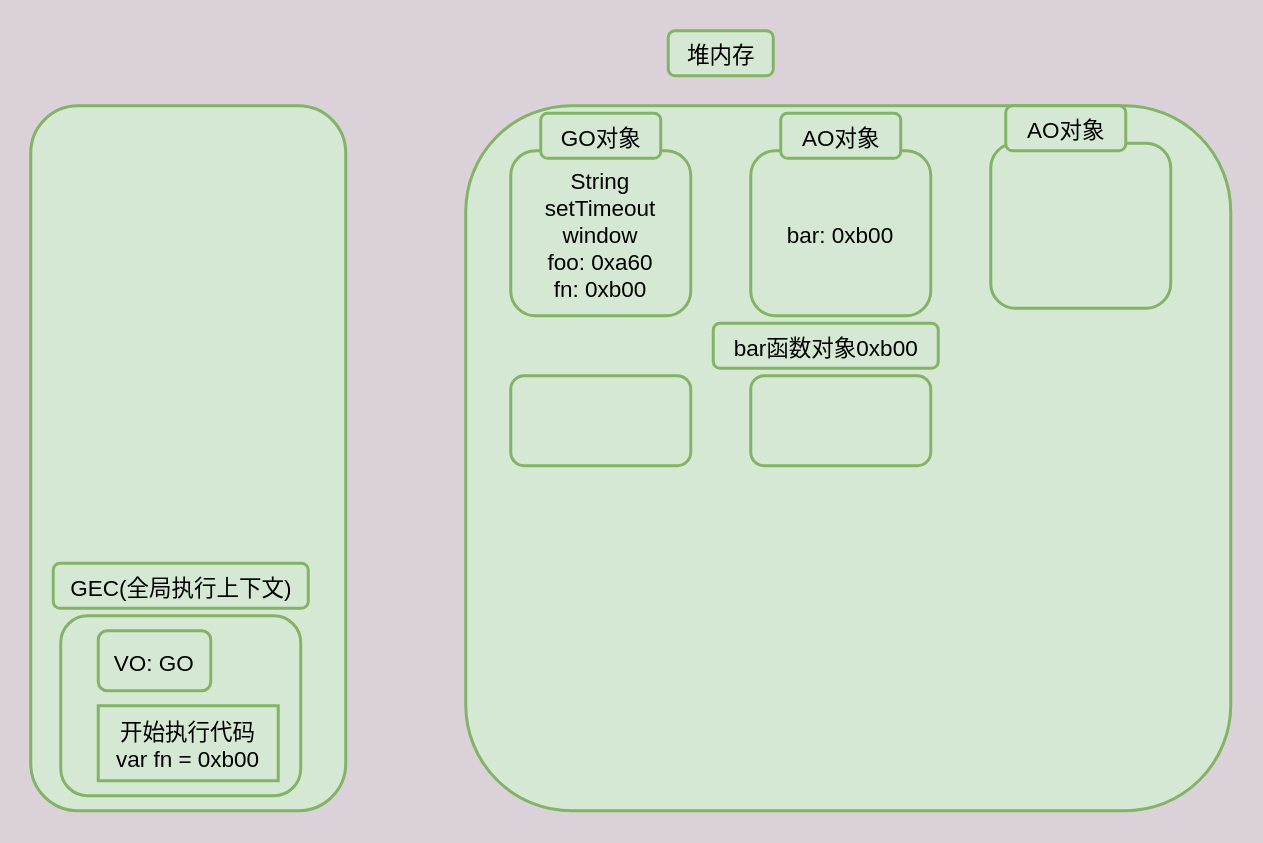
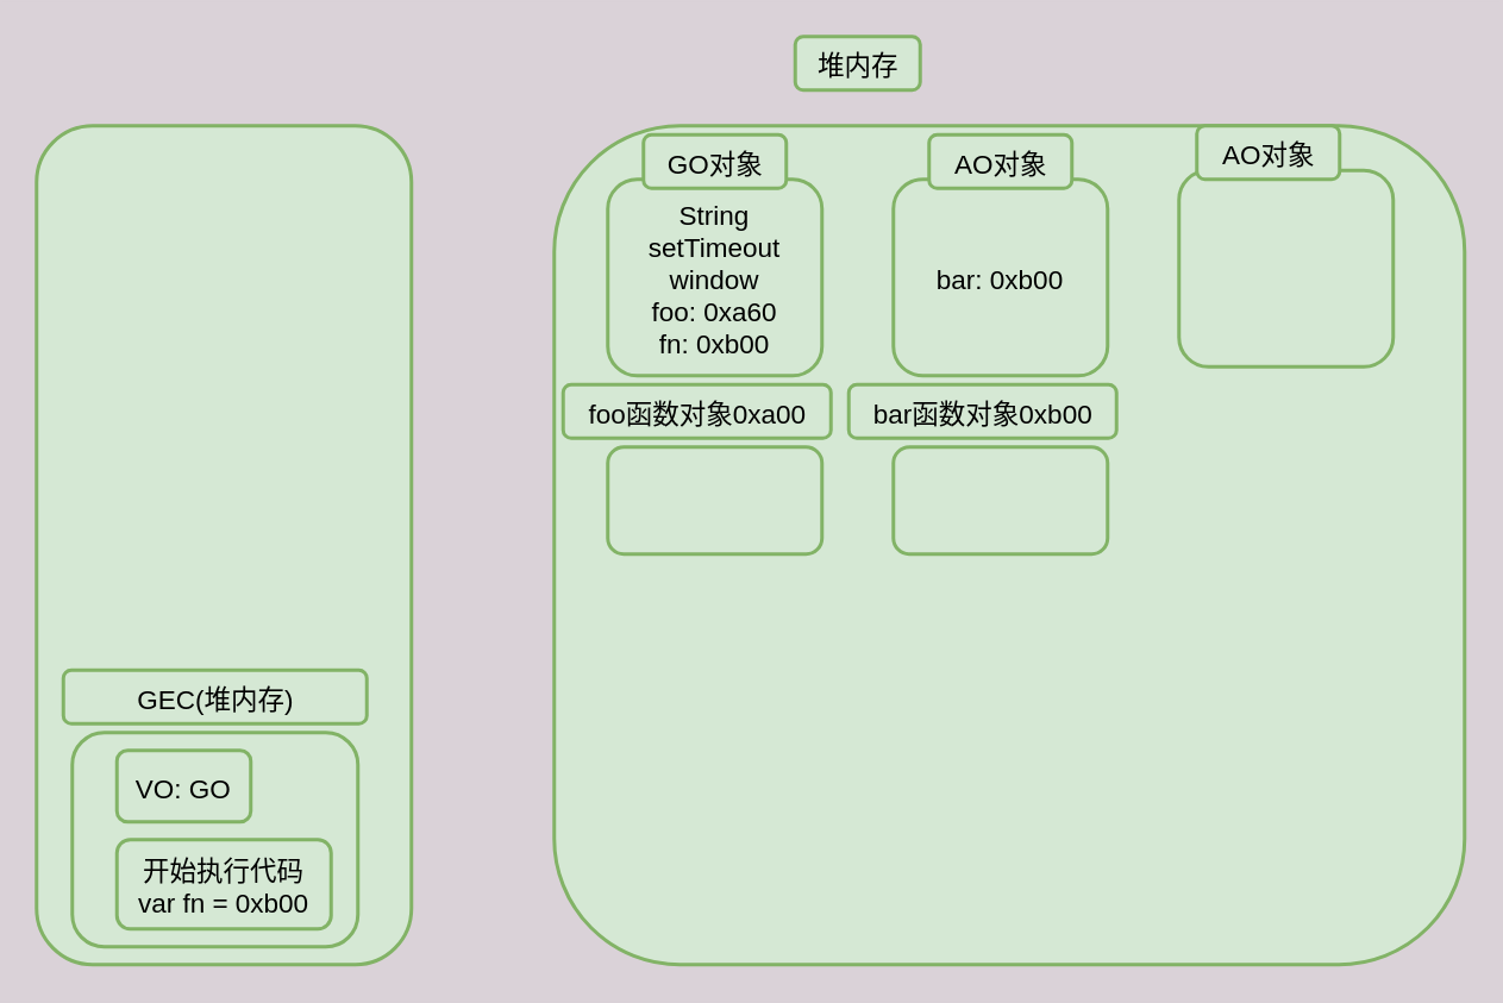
  <mxCell id="0" />
  <mxCell id="1" parent="0" />
  <mxCell id="2" value="" style="rounded=1;whiteSpace=wrap;html=1;fillColor=#d5e8d4;strokeColor=#82b366;fontSize=15;fontStyle=0;labelBackgroundColor=none;verticalAlign=middle;align=center;gradientColor=none;strokeWidth=2;spacing=2;spacingTop=2;" parent="1" vertex="1"><mxGeometry x="20" y="70" width="210" height="470" as="geometry" /></mxCell>
  <mxCell id="3" value="" style="rounded=1;whiteSpace=wrap;html=1;fillColor=#d5e8d4;strokeColor=#82b366;fontSize=15;fontStyle=0;labelBackgroundColor=none;verticalAlign=middle;align=center;gradientColor=none;strokeWidth=2;spacing=2;spacingTop=2;" parent="1" vertex="1"><mxGeometry x="310" y="70" width="510" height="470" as="geometry" /></mxCell>
  <mxCell id="4" value="堆内存" style="text;html=1;align=center;verticalAlign=middle;resizable=0;points=[];autosize=1;strokeColor=#82b366;rounded=1;fontSize=15;fontStyle=0;labelBackgroundColor=none;fillColor=#d5e8d4;gradientColor=none;strokeWidth=2;spacing=2;spacingTop=2;" parent="1" vertex="1"><mxGeometry x="445" y="20" width="70" height="30" as="geometry" /></mxCell>
  <mxCell id="5" value="String&lt;br style=&quot;font-size: 15px;&quot;&gt;setTimeout&lt;br style=&quot;font-size: 15px;&quot;&gt;window&lt;br style=&quot;font-size: 15px;&quot;&gt;foo: 0xa60&lt;br style=&quot;font-size: 15px;&quot;&gt;fn: 0xb00" style="rounded=1;whiteSpace=wrap;html=1;align=center;fillColor=#d5e8d4;strokeColor=#82b366;fontSize=15;fontStyle=0;labelBackgroundColor=none;verticalAlign=middle;gradientColor=none;strokeWidth=2;spacing=2;spacingTop=2;" parent="1" vertex="1"><mxGeometry x="340" y="100" width="120" height="110" as="geometry" /></mxCell>
  <mxCell id="6" value="GO对象" style="text;html=1;align=center;verticalAlign=middle;resizable=0;points=[];autosize=1;strokeColor=#82b366;rounded=1;fontSize=15;fontStyle=0;labelBackgroundColor=none;fillColor=#d5e8d4;gradientColor=none;strokeWidth=2;spacing=2;spacingTop=2;" parent="1" vertex="1"><mxGeometry x="360" y="75" width="80" height="30" as="geometry" /></mxCell>
  <mxCell id="7" value="" style="rounded=1;whiteSpace=wrap;html=1;align=center;fillColor=#d5e8d4;strokeColor=#82b366;fontSize=15;fontStyle=0;labelBackgroundColor=none;verticalAlign=middle;gradientColor=none;strokeWidth=2;spacing=2;spacingTop=2;" parent="1" vertex="1"><mxGeometry x="40" y="410" width="160" height="120" as="geometry" /></mxCell>
- <mxCell id="8" value="GEC(全局执行上下文)" style="text;html=1;align=center;verticalAlign=middle;resizable=0;points=[];autosize=1;strokeColor=#82b366;rounded=1;fontSize=15;fontStyle=0;labelBackgroundColor=none;fillColor=#d5e8d4;gradientColor=none;strokeWidth=2;spacing=2;spacingTop=2;" parent="1" vertex="1"><mxGeometry x="35" y="375" width="170" height="30" as="geometry" /></mxCell>
+ <mxCell id="8" value="GEC(堆内存)" style="text;html=1;align=center;verticalAlign=middle;resizable=0;points=[];autosize=1;strokeColor=#82b366;rounded=1;fontSize=15;fontStyle=0;labelBackgroundColor=none;fillColor=#d5e8d4;gradientColor=none;strokeWidth=2;spacing=2;spacingTop=2;" parent="1" vertex="1"><mxGeometry x="35" y="375" width="170" height="30" as="geometry" /></mxCell>
  <mxCell id="9" value="" style="rounded=1;whiteSpace=wrap;html=1;align=center;fillColor=#d5e8d4;strokeColor=#82b366;fontSize=15;fontStyle=0;labelBackgroundColor=none;verticalAlign=middle;gradientColor=none;strokeWidth=2;spacing=2;spacingTop=2;" parent="1" vertex="1"><mxGeometry x="500" y="250" width="120" height="60" as="geometry" /></mxCell>
  <mxCell id="10" value="bar函数对象0xb00" style="text;html=1;align=center;verticalAlign=middle;resizable=0;points=[];autosize=1;strokeColor=#82b366;rounded=1;fontSize=15;fontStyle=0;labelBackgroundColor=none;fillColor=#d5e8d4;gradientColor=none;strokeWidth=2;spacing=2;spacingTop=2;" parent="1" vertex="1"><mxGeometry x="475" y="215" width="150" height="30" as="geometry" /></mxCell>
  <mxCell id="11" value="VO: GO" style="rounded=1;whiteSpace=wrap;html=1;align=center;fillColor=#d5e8d4;strokeColor=#82b366;fontSize=15;fontStyle=0;labelBackgroundColor=none;verticalAlign=middle;gradientColor=none;strokeWidth=2;spacing=2;spacingTop=2;" parent="1" vertex="1"><mxGeometry x="65" y="420" width="75" height="40" as="geometry" /></mxCell>
- <mxCell id="12" value="开始执行代码&lt;br style=&quot;font-size: 15px;&quot;&gt;var fn = 0xb00" style="whiteSpace=wrap;html=1;align=center;fillColor=#d5e8d4;strokeColor=#82b366;fontSize=15;fontStyle=0;labelBackgroundColor=none;verticalAlign=middle;gradientColor=none;strokeWidth=2;spacing=2;spacingTop=2;rounded=0;" parent="1" vertex="1"><mxGeometry x="65" y="470" width="120" height="50" as="geometry" /></mxCell>
+ <mxCell id="12" value="开始执行代码&lt;br style=&quot;font-size: 15px;&quot;&gt;var fn = 0xb00" style="rounded=1;whiteSpace=wrap;html=1;align=center;fillColor=#d5e8d4;strokeColor=#82b366;fontSize=15;fontStyle=0;labelBackgroundColor=none;verticalAlign=middle;gradientColor=none;strokeWidth=2;spacing=2;spacingTop=2;" parent="1" vertex="1"><mxGeometry x="65" y="470" width="120" height="50" as="geometry" /></mxCell>
  <mxCell id="13" value="bar: 0xb00" style="rounded=1;whiteSpace=wrap;html=1;align=center;fillColor=#d5e8d4;strokeColor=#82b366;fontSize=15;fontStyle=0;labelBackgroundColor=none;verticalAlign=middle;gradientColor=none;strokeWidth=2;spacing=2;spacingTop=2;" parent="1" vertex="1"><mxGeometry x="500" y="100" width="120" height="110" as="geometry" /></mxCell>
  <mxCell id="14" value="AO对象" style="text;html=1;align=center;verticalAlign=middle;resizable=0;points=[];autosize=1;strokeColor=#82b366;rounded=1;fontSize=15;fontStyle=0;labelBackgroundColor=none;fillColor=#d5e8d4;gradientColor=none;strokeWidth=2;spacing=2;spacingTop=2;" parent="1" vertex="1"><mxGeometry x="520" y="75" width="80" height="30" as="geometry" /></mxCell>
  <mxCell id="15" value="" style="rounded=1;whiteSpace=wrap;html=1;align=center;fillColor=#d5e8d4;strokeColor=#82b366;fontSize=15;fontStyle=0;labelBackgroundColor=none;verticalAlign=middle;gradientColor=none;strokeWidth=2;spacing=2;spacingTop=2;" parent="1" vertex="1"><mxGeometry x="340" y="250" width="120" height="60" as="geometry" /></mxCell>
+ <mxCell id="16" value="foo函数对象0xa00" style="text;html=1;align=center;verticalAlign=middle;resizable=0;points=[];autosize=1;strokeColor=#82b366;rounded=1;fontSize=15;fontStyle=0;labelBackgroundColor=none;fillColor=#d5e8d4;gradientColor=none;strokeWidth=2;spacing=2;spacingTop=2;" parent="1" vertex="1"><mxGeometry x="315" y="215" width="150" height="30" as="geometry" /></mxCell>
  <mxCell id="17" value="" style="rounded=1;whiteSpace=wrap;html=1;align=center;fillColor=#d5e8d4;strokeColor=#82b366;fontSize=15;fontStyle=0;labelBackgroundColor=none;verticalAlign=middle;gradientColor=none;strokeWidth=2;spacing=2;spacingTop=2;" parent="1" vertex="1"><mxGeometry x="660" y="95" width="120" height="110" as="geometry" /></mxCell>
  <mxCell id="18" value="AO对象" style="text;html=1;align=center;verticalAlign=middle;resizable=0;points=[];autosize=1;strokeColor=#82b366;rounded=1;fontSize=15;fontStyle=0;labelBackgroundColor=none;fillColor=#d5e8d4;gradientColor=none;strokeWidth=2;spacing=2;spacingTop=2;" parent="1" vertex="1"><mxGeometry x="670" y="70" width="80" height="30" as="geometry" /></mxCell>
